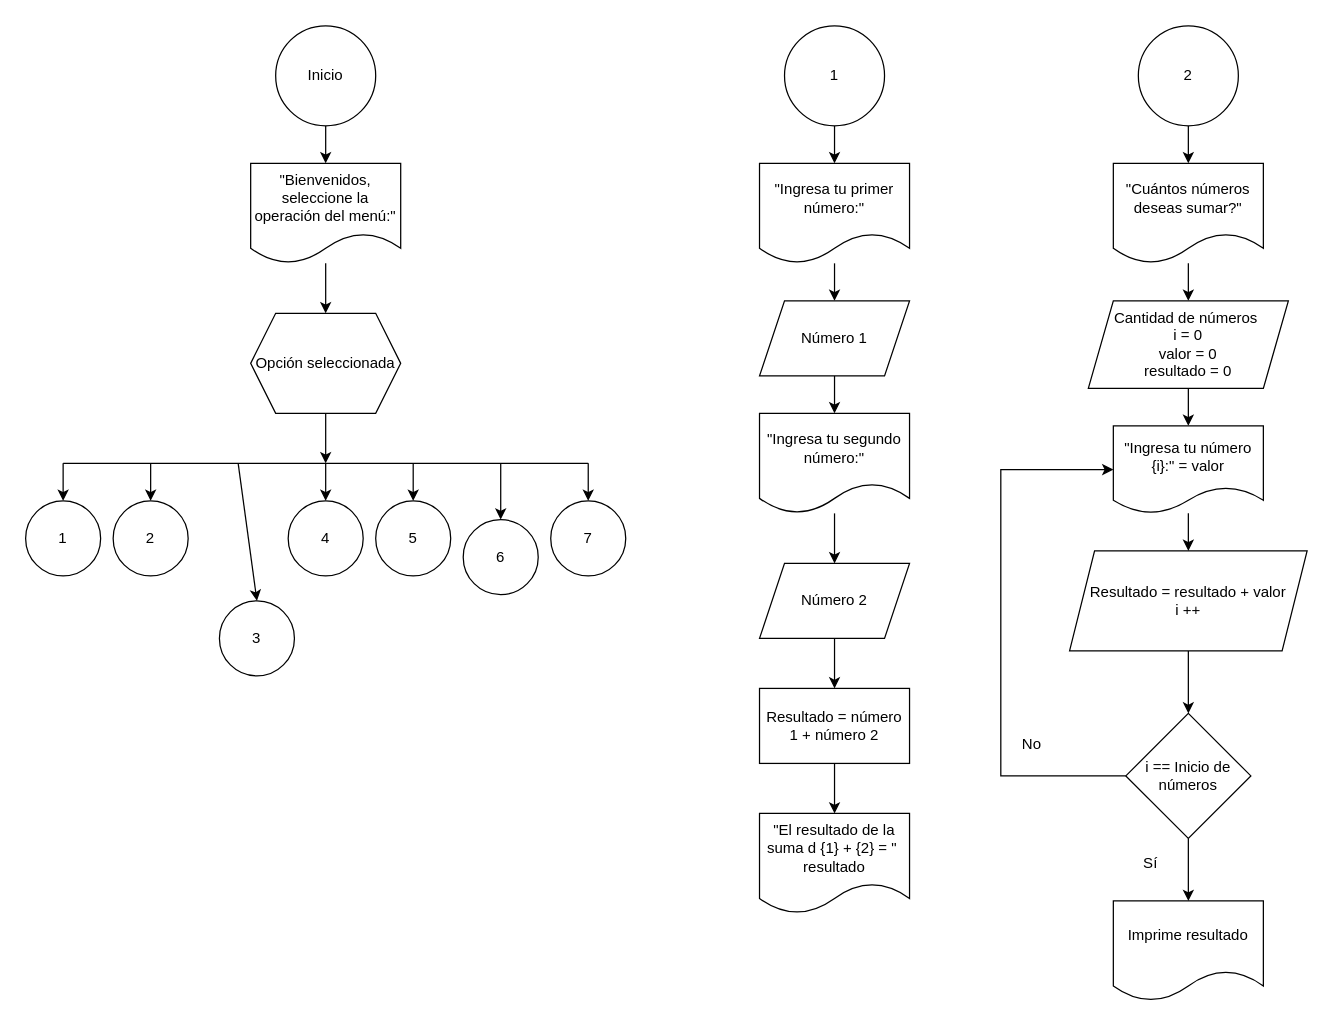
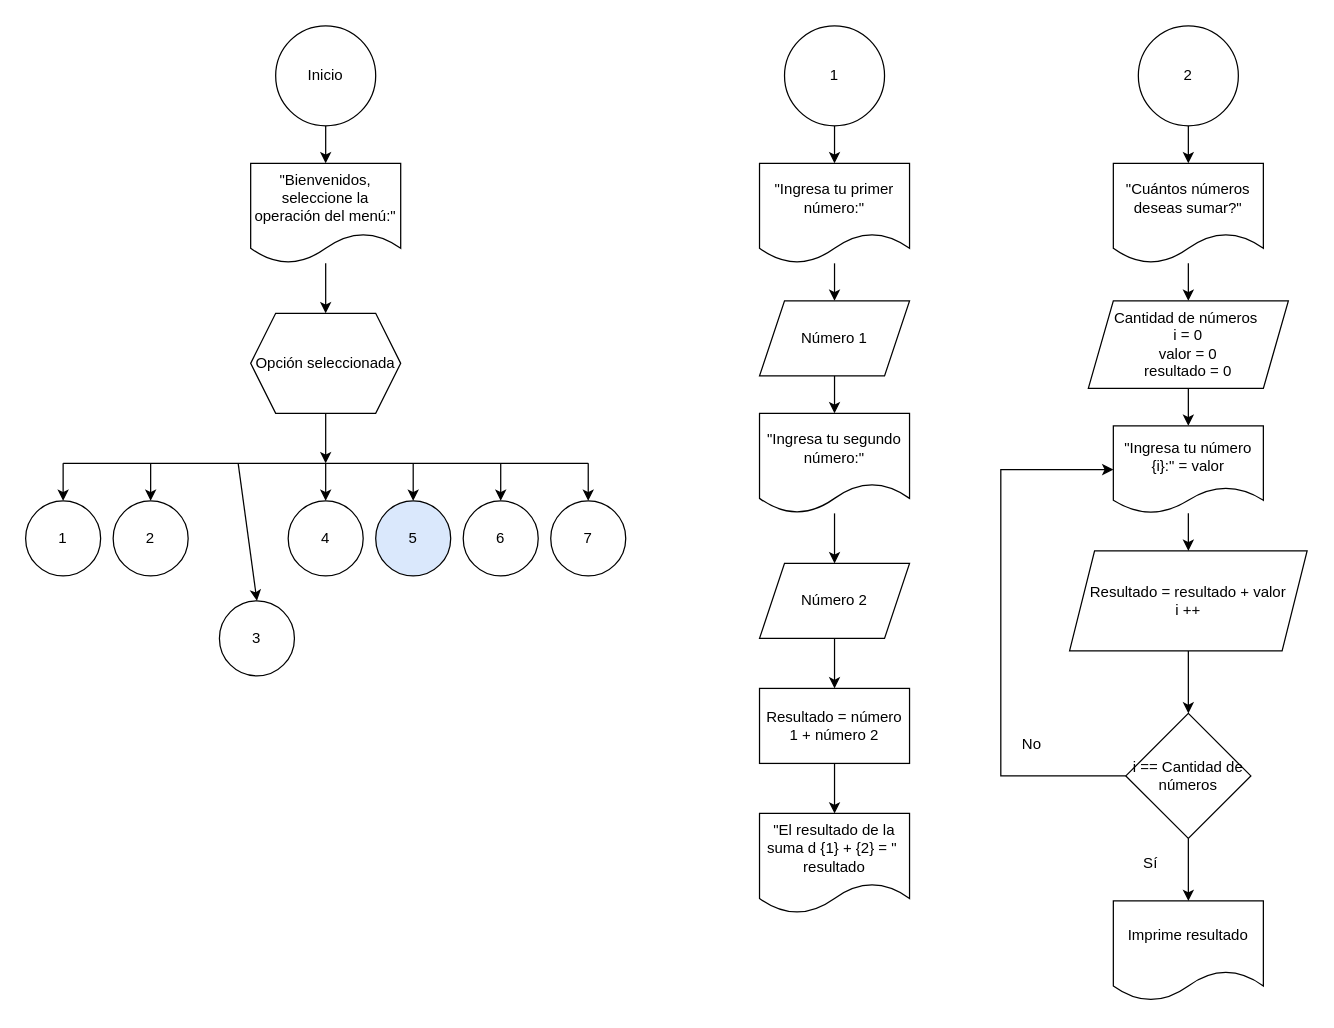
  <mxCell id="0" />
  <mxCell id="1" parent="0" />
  <mxCell id="2" style="edgeStyle=orthogonalEdgeStyle;rounded=0;orthogonalLoop=1;jettySize=auto;html=1;" edge="1" parent="1" source="3"><mxGeometry relative="1" as="geometry"><mxPoint x="260" y="130" as="targetPoint" /></mxGeometry></mxCell>
  <mxCell id="3" value="Inicio" style="ellipse;whiteSpace=wrap;html=1;" vertex="1" parent="1"><mxGeometry x="220" y="20" width="80" height="80" as="geometry" /></mxCell>
  <mxCell id="4" style="edgeStyle=orthogonalEdgeStyle;rounded=0;orthogonalLoop=1;jettySize=auto;html=1;entryX=0.5;entryY=0;entryDx=0;entryDy=0;" edge="1" parent="1" source="5" target="7"><mxGeometry relative="1" as="geometry" /></mxCell>
  <mxCell id="5" value="&quot;Bienvenidos, seleccione la operación del menú:&quot;" style="shape=document;whiteSpace=wrap;html=1;boundedLbl=1;" vertex="1" parent="1"><mxGeometry x="200" y="130" width="120" height="80" as="geometry" /></mxCell>
  <mxCell id="6" style="edgeStyle=orthogonalEdgeStyle;rounded=0;orthogonalLoop=1;jettySize=auto;html=1;" edge="1" parent="1" source="7"><mxGeometry relative="1" as="geometry"><mxPoint x="260" y="370" as="targetPoint" /></mxGeometry></mxCell>
  <mxCell id="7" value="Opción seleccionada" style="shape=hexagon;perimeter=hexagonPerimeter2;whiteSpace=wrap;html=1;fixedSize=1;" vertex="1" parent="1"><mxGeometry x="200" y="250" width="120" height="80" as="geometry" /></mxCell>
  <mxCell id="8" value="" style="endArrow=none;html=1;rounded=0;" edge="1" parent="1"><mxGeometry width="50" height="50" relative="1" as="geometry"><mxPoint x="50" y="370" as="sourcePoint" /><mxPoint x="470" y="370" as="targetPoint" /></mxGeometry></mxCell>
  <mxCell id="9" value="" style="endArrow=classic;html=1;rounded=0;" edge="1" parent="1" target="10"><mxGeometry width="50" height="50" relative="1" as="geometry"><mxPoint x="50" y="370" as="sourcePoint" /><mxPoint x="50" y="420" as="targetPoint" /></mxGeometry></mxCell>
  <mxCell id="10" value="1" style="ellipse;whiteSpace=wrap;html=1;aspect=fixed;" vertex="1" parent="1"><mxGeometry x="20" y="400" width="60" height="60" as="geometry" /></mxCell>
  <mxCell id="11" style="edgeStyle=orthogonalEdgeStyle;rounded=0;orthogonalLoop=1;jettySize=auto;html=1;" edge="1" parent="1" source="12" target="14"><mxGeometry relative="1" as="geometry"><mxPoint x="667" y="140" as="targetPoint" /></mxGeometry></mxCell>
  <mxCell id="12" value="1" style="ellipse;whiteSpace=wrap;html=1;aspect=fixed;" vertex="1" parent="1"><mxGeometry x="627" y="20" width="80" height="80" as="geometry" /></mxCell>
  <mxCell id="13" style="edgeStyle=orthogonalEdgeStyle;rounded=0;orthogonalLoop=1;jettySize=auto;html=1;" edge="1" parent="1" source="14"><mxGeometry relative="1" as="geometry"><mxPoint x="667" y="240" as="targetPoint" /></mxGeometry></mxCell>
  <mxCell id="14" value="&quot;Ingresa tu primer número:&quot;" style="shape=document;whiteSpace=wrap;html=1;boundedLbl=1;" vertex="1" parent="1"><mxGeometry x="607" y="130" width="120" height="80" as="geometry" /></mxCell>
  <mxCell id="15" style="edgeStyle=orthogonalEdgeStyle;rounded=0;orthogonalLoop=1;jettySize=auto;html=1;" edge="1" parent="1" source="16"><mxGeometry relative="1" as="geometry"><mxPoint x="667" y="450" as="targetPoint" /></mxGeometry></mxCell>
  <mxCell id="16" value="&quot;Ingresa tu segundo número:&quot;" style="shape=document;whiteSpace=wrap;html=1;boundedLbl=1;" vertex="1" parent="1"><mxGeometry x="607" y="330" width="120" height="80" as="geometry" /></mxCell>
  <mxCell id="17" style="edgeStyle=orthogonalEdgeStyle;rounded=0;orthogonalLoop=1;jettySize=auto;html=1;entryX=0.5;entryY=0;entryDx=0;entryDy=0;" edge="1" parent="1" source="18" target="16"><mxGeometry relative="1" as="geometry" /></mxCell>
  <mxCell id="18" value="Número 1" style="shape=parallelogram;perimeter=parallelogramPerimeter;whiteSpace=wrap;html=1;fixedSize=1;" vertex="1" parent="1"><mxGeometry x="607" y="240" width="120" height="60" as="geometry" /></mxCell>
  <mxCell id="19" style="edgeStyle=orthogonalEdgeStyle;rounded=0;orthogonalLoop=1;jettySize=auto;html=1;" edge="1" parent="1" source="20"><mxGeometry relative="1" as="geometry"><mxPoint x="667" y="550" as="targetPoint" /></mxGeometry></mxCell>
  <mxCell id="20" value="Número 2" style="shape=parallelogram;perimeter=parallelogramPerimeter;whiteSpace=wrap;html=1;fixedSize=1;" vertex="1" parent="1"><mxGeometry x="607" y="450" width="120" height="60" as="geometry" /></mxCell>
  <mxCell id="21" style="edgeStyle=orthogonalEdgeStyle;rounded=0;orthogonalLoop=1;jettySize=auto;html=1;" edge="1" parent="1" source="22" target="23"><mxGeometry relative="1" as="geometry"><mxPoint x="667" y="640" as="targetPoint" /></mxGeometry></mxCell>
  <mxCell id="22" value="Resultado = número 1 + número 2" style="rounded=0;whiteSpace=wrap;html=1;" vertex="1" parent="1"><mxGeometry x="607" y="550" width="120" height="60" as="geometry" /></mxCell>
  <mxCell id="23" value="&quot;El resultado de la suma d {1} + {2} = &quot;&amp;nbsp; resultado" style="shape=document;whiteSpace=wrap;html=1;boundedLbl=1;" vertex="1" parent="1"><mxGeometry x="607" y="650" width="120" height="80" as="geometry" /></mxCell>
  <mxCell id="24" value="2" style="ellipse;whiteSpace=wrap;html=1;aspect=fixed;" vertex="1" parent="1"><mxGeometry x="90" y="400" width="60" height="60" as="geometry" /></mxCell>
  <mxCell id="25" value="" style="endArrow=classic;html=1;rounded=0;entryX=0.5;entryY=0;entryDx=0;entryDy=0;" edge="1" parent="1" target="24"><mxGeometry width="50" height="50" relative="1" as="geometry"><mxPoint x="120" y="370" as="sourcePoint" /><mxPoint x="430" y="440" as="targetPoint" /></mxGeometry></mxCell>
  <mxCell id="26" style="edgeStyle=orthogonalEdgeStyle;rounded=0;orthogonalLoop=1;jettySize=auto;html=1;" edge="1" parent="1" source="27"><mxGeometry relative="1" as="geometry"><mxPoint x="950" y="130" as="targetPoint" /></mxGeometry></mxCell>
  <mxCell id="27" value="2" style="ellipse;whiteSpace=wrap;html=1;aspect=fixed;" vertex="1" parent="1"><mxGeometry x="910" y="20" width="80" height="80" as="geometry" /></mxCell>
  <mxCell id="28" style="edgeStyle=orthogonalEdgeStyle;rounded=0;orthogonalLoop=1;jettySize=auto;html=1;" edge="1" parent="1" source="29"><mxGeometry relative="1" as="geometry"><mxPoint x="950" y="240" as="targetPoint" /></mxGeometry></mxCell>
  <mxCell id="29" value="&quot;Cuántos números deseas sumar?&quot;" style="shape=document;whiteSpace=wrap;html=1;boundedLbl=1;" vertex="1" parent="1"><mxGeometry x="890" y="130" width="120" height="80" as="geometry" /></mxCell>
  <mxCell id="30" style="edgeStyle=orthogonalEdgeStyle;rounded=0;orthogonalLoop=1;jettySize=auto;html=1;entryX=0.5;entryY=0;entryDx=0;entryDy=0;" edge="1" parent="1" source="31" target="33"><mxGeometry relative="1" as="geometry" /></mxCell>
  <mxCell id="31" value="Cantidad de números&amp;nbsp;&lt;br&gt;i = 0&lt;br&gt;valor = 0&lt;br&gt;resultado = 0" style="shape=parallelogram;perimeter=parallelogramPerimeter;whiteSpace=wrap;html=1;fixedSize=1;" vertex="1" parent="1"><mxGeometry x="870" y="240" width="160" height="70" as="geometry" /></mxCell>
  <mxCell id="32" style="edgeStyle=orthogonalEdgeStyle;rounded=0;orthogonalLoop=1;jettySize=auto;html=1;entryX=0.5;entryY=0;entryDx=0;entryDy=0;" edge="1" parent="1" source="33" target="38"><mxGeometry relative="1" as="geometry" /></mxCell>
  <mxCell id="33" value="&quot;Ingresa tu número {i}:&quot; = valor" style="shape=document;whiteSpace=wrap;html=1;boundedLbl=1;" vertex="1" parent="1"><mxGeometry x="890" y="340" width="120" height="70" as="geometry" /></mxCell>
  <mxCell id="34" style="edgeStyle=orthogonalEdgeStyle;rounded=0;orthogonalLoop=1;jettySize=auto;html=1;entryX=0;entryY=0.5;entryDx=0;entryDy=0;" edge="1" parent="1" source="36" target="33"><mxGeometry relative="1" as="geometry"><mxPoint x="780" y="360" as="targetPoint" /><Array as="points"><mxPoint x="800" y="620" /><mxPoint x="800" y="375" /></Array></mxGeometry></mxCell>
  <mxCell id="35" style="edgeStyle=orthogonalEdgeStyle;rounded=0;orthogonalLoop=1;jettySize=auto;html=1;entryX=0.5;entryY=0;entryDx=0;entryDy=0;" edge="1" parent="1" source="36" target="40"><mxGeometry relative="1" as="geometry" /></mxCell>
- <mxCell id="36" value="i == Inicio de números" style="rhombus;whiteSpace=wrap;html=1;" vertex="1" parent="1"><mxGeometry x="900" y="570" width="100" height="100" as="geometry" /></mxCell>
+ <mxCell id="36" value="i == Cantidad de números" style="rhombus;whiteSpace=wrap;html=1;" vertex="1" parent="1"><mxGeometry x="900" y="570" width="100" height="100" as="geometry" /></mxCell>
  <mxCell id="37" style="edgeStyle=orthogonalEdgeStyle;rounded=0;orthogonalLoop=1;jettySize=auto;html=1;entryX=0.5;entryY=0;entryDx=0;entryDy=0;" edge="1" parent="1" source="38" target="36"><mxGeometry relative="1" as="geometry" /></mxCell>
  <mxCell id="38" value="Resultado = resultado + valor&lt;br&gt;i ++" style="shape=parallelogram;perimeter=parallelogramPerimeter;whiteSpace=wrap;html=1;fixedSize=1;" vertex="1" parent="1"><mxGeometry x="855" y="440" width="190" height="80" as="geometry" /></mxCell>
  <mxCell id="39" value="No" style="text;html=1;align=center;verticalAlign=middle;whiteSpace=wrap;rounded=0;" vertex="1" parent="1"><mxGeometry x="795" y="580" width="60" height="30" as="geometry" /></mxCell>
  <mxCell id="40" value="Imprime resultado" style="shape=document;whiteSpace=wrap;html=1;boundedLbl=1;" vertex="1" parent="1"><mxGeometry x="890" y="720" width="120" height="80" as="geometry" /></mxCell>
  <mxCell id="41" value="Sí" style="text;html=1;align=center;verticalAlign=middle;whiteSpace=wrap;rounded=0;" vertex="1" parent="1"><mxGeometry x="890" y="675" width="60" height="30" as="geometry" /></mxCell>
  <mxCell id="42" value="3" style="ellipse;whiteSpace=wrap;html=1;aspect=fixed;" vertex="1" parent="1"><mxGeometry x="175" y="480" width="60" height="60" as="geometry" /></mxCell>
  <mxCell id="43" value="" style="endArrow=classic;html=1;rounded=0;entryX=0.5;entryY=0;entryDx=0;entryDy=0;" edge="1" parent="1" target="42"><mxGeometry width="50" height="50" relative="1" as="geometry"><mxPoint x="190" y="370" as="sourcePoint" /><mxPoint x="500" y="440" as="targetPoint" /></mxGeometry></mxCell>
  <mxCell id="44" value="4" style="ellipse;whiteSpace=wrap;html=1;aspect=fixed;" vertex="1" parent="1"><mxGeometry x="230" y="400" width="60" height="60" as="geometry" /></mxCell>
  <mxCell id="45" value="" style="endArrow=classic;html=1;rounded=0;entryX=0.5;entryY=0;entryDx=0;entryDy=0;" edge="1" parent="1" target="44"><mxGeometry width="50" height="50" relative="1" as="geometry"><mxPoint x="260" y="370" as="sourcePoint" /><mxPoint x="570" y="440" as="targetPoint" /></mxGeometry></mxCell>
- <mxCell id="46" value="5" style="ellipse;whiteSpace=wrap;html=1;aspect=fixed;" vertex="1" parent="1"><mxGeometry x="300" y="400" width="60" height="60" as="geometry" /></mxCell>
+ <mxCell id="46" value="5" style="ellipse;whiteSpace=wrap;html=1;aspect=fixed;fillColor=#dae8fc;" vertex="1" parent="1"><mxGeometry x="300" y="400" width="60" height="60" as="geometry" /></mxCell>
  <mxCell id="47" value="" style="endArrow=classic;html=1;rounded=0;entryX=0.5;entryY=0;entryDx=0;entryDy=0;" edge="1" parent="1" target="46"><mxGeometry width="50" height="50" relative="1" as="geometry"><mxPoint x="330" y="370" as="sourcePoint" /><mxPoint x="640" y="440" as="targetPoint" /></mxGeometry></mxCell>
- <mxCell id="48" value="6" style="ellipse;whiteSpace=wrap;html=1;aspect=fixed;" vertex="1" parent="1"><mxGeometry x="370" y="415" width="60" height="60" as="geometry" /></mxCell>
+ <mxCell id="48" value="6" style="ellipse;whiteSpace=wrap;html=1;aspect=fixed;" vertex="1" parent="1"><mxGeometry x="370" y="400" width="60" height="60" as="geometry" /></mxCell>
  <mxCell id="49" value="" style="endArrow=classic;html=1;rounded=0;entryX=0.5;entryY=0;entryDx=0;entryDy=0;" edge="1" parent="1" target="48"><mxGeometry width="50" height="50" relative="1" as="geometry"><mxPoint x="400" y="370" as="sourcePoint" /><mxPoint x="710" y="440" as="targetPoint" /></mxGeometry></mxCell>
  <mxCell id="50" value="7" style="ellipse;whiteSpace=wrap;html=1;aspect=fixed;" vertex="1" parent="1"><mxGeometry x="440" y="400" width="60" height="60" as="geometry" /></mxCell>
  <mxCell id="51" value="" style="endArrow=classic;html=1;rounded=0;entryX=0.5;entryY=0;entryDx=0;entryDy=0;" edge="1" parent="1" target="50"><mxGeometry width="50" height="50" relative="1" as="geometry"><mxPoint x="470" y="370" as="sourcePoint" /><mxPoint x="780" y="440" as="targetPoint" /></mxGeometry></mxCell>
